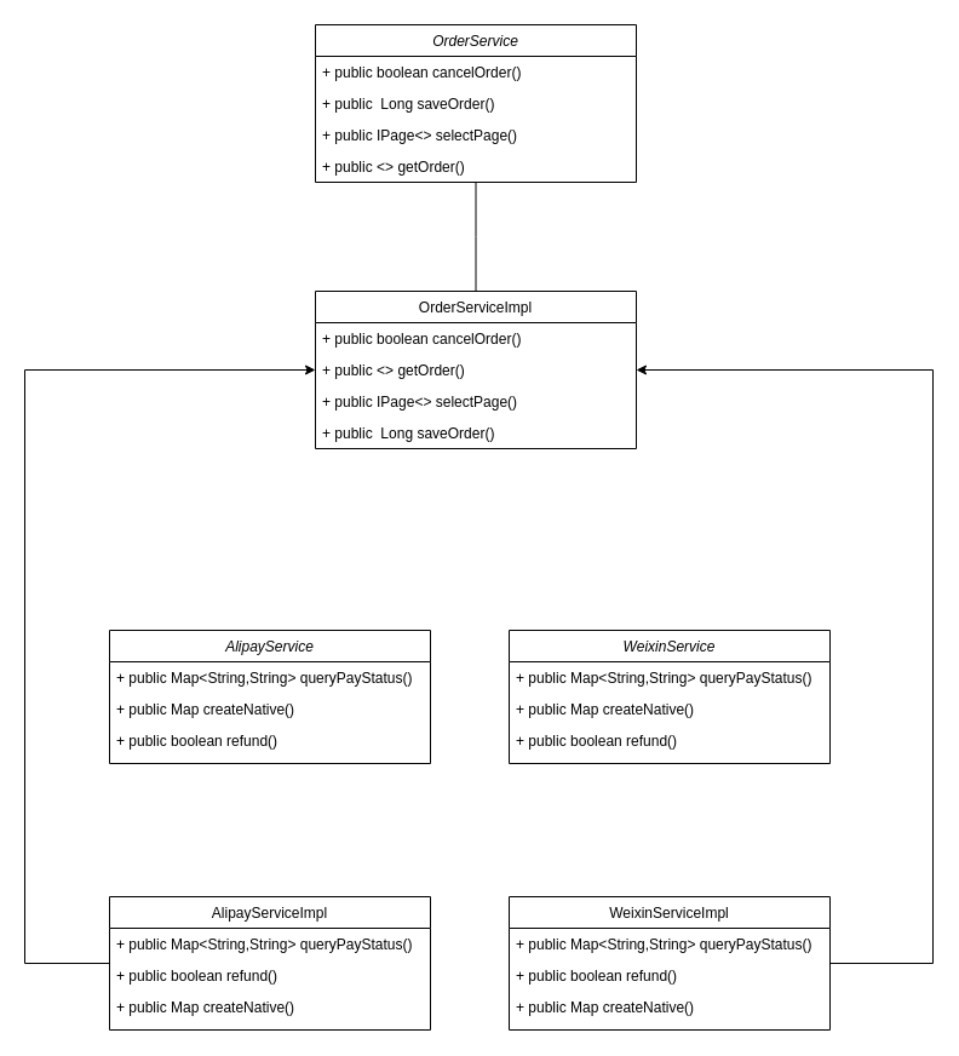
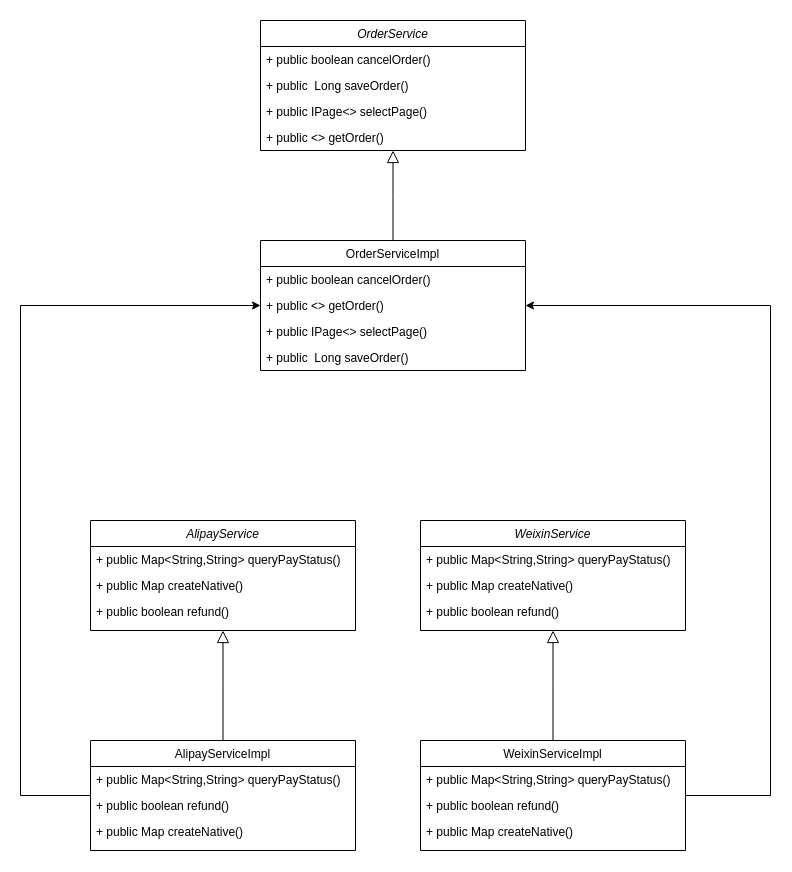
  <mxCell id="0" />
  <mxCell id="1" parent="0" />
  <mxCell id="2" value="AlipayService" style="swimlane;fontStyle=2;align=center;verticalAlign=top;childLayout=stackLayout;horizontal=1;startSize=26;horizontalStack=0;resizeParent=1;resizeLast=0;collapsible=1;marginBottom=0;rounded=0;shadow=0;strokeWidth=1;" vertex="1" parent="1"><mxGeometry x="90" y="520" width="265" height="110" as="geometry"><mxRectangle x="230" y="140" width="160" height="26" as="alternateBounds" /></mxGeometry></mxCell>
  <mxCell id="3" value="+ public Map&lt;String,String&gt; queryPayStatus()" style="text;align=left;verticalAlign=top;spacingLeft=4;spacingRight=4;overflow=hidden;rotatable=0;points=[[0,0.5],[1,0.5]];portConstraint=eastwest;" vertex="1" parent="2"><mxGeometry y="26" width="265" height="26" as="geometry" /></mxCell>
  <mxCell id="4" value="+ public Map createNative()" style="text;align=left;verticalAlign=top;spacingLeft=4;spacingRight=4;overflow=hidden;rotatable=0;points=[[0,0.5],[1,0.5]];portConstraint=eastwest;rounded=0;shadow=0;html=0;" vertex="1" parent="2"><mxGeometry y="52" width="265" height="26" as="geometry" /></mxCell>
  <mxCell id="5" value="+ public boolean refund()" style="text;align=left;verticalAlign=top;spacingLeft=4;spacingRight=4;overflow=hidden;rotatable=0;points=[[0,0.5],[1,0.5]];portConstraint=eastwest;rounded=0;shadow=0;html=0;" vertex="1" parent="2"><mxGeometry y="78" width="265" height="26" as="geometry" /></mxCell>
  <mxCell id="6" style="edgeStyle=orthogonalEdgeStyle;rounded=0;orthogonalLoop=1;jettySize=auto;html=1;entryX=0;entryY=0.5;entryDx=0;entryDy=0;" edge="1" parent="1" source="7" target="29"><mxGeometry relative="1" as="geometry"><Array as="points"><mxPoint x="20" y="795" /><mxPoint x="20" y="305" /></Array></mxGeometry></mxCell>
  <mxCell id="7" value="AlipayServiceImpl" style="swimlane;fontStyle=0;align=center;verticalAlign=top;childLayout=stackLayout;horizontal=1;startSize=26;horizontalStack=0;resizeParent=1;resizeLast=0;collapsible=1;marginBottom=0;rounded=0;shadow=0;strokeWidth=1;" vertex="1" parent="1"><mxGeometry x="90" y="740" width="265" height="110" as="geometry"><mxRectangle x="130" y="380" width="160" height="26" as="alternateBounds" /></mxGeometry></mxCell>
  <mxCell id="8" value="+ public Map&lt;String,String&gt; queryPayStatus()" style="text;align=left;verticalAlign=top;spacingLeft=4;spacingRight=4;overflow=hidden;rotatable=0;points=[[0,0.5],[1,0.5]];portConstraint=eastwest;" vertex="1" parent="7"><mxGeometry y="26" width="265" height="26" as="geometry" /></mxCell>
  <mxCell id="9" value="+ public boolean refund()" style="text;align=left;verticalAlign=top;spacingLeft=4;spacingRight=4;overflow=hidden;rotatable=0;points=[[0,0.5],[1,0.5]];portConstraint=eastwest;rounded=0;shadow=0;html=0;" vertex="1" parent="7"><mxGeometry y="52" width="265" height="26" as="geometry" /></mxCell>
  <mxCell id="10" value="+ public Map createNative()" style="text;align=left;verticalAlign=top;spacingLeft=4;spacingRight=4;overflow=hidden;rotatable=0;points=[[0,0.5],[1,0.5]];portConstraint=eastwest;rounded=0;shadow=0;html=0;" vertex="1" parent="7"><mxGeometry y="78" width="265" height="26" as="geometry" /></mxCell>
+ <mxCell id="11" value="" style="endArrow=block;endSize=10;endFill=0;shadow=0;strokeWidth=1;rounded=0;edgeStyle=elbowEdgeStyle;elbow=vertical;" edge="1" parent="1" source="7" target="2"><mxGeometry width="160" relative="1" as="geometry"><mxPoint x="65" y="613" as="sourcePoint" /><mxPoint x="65" y="613" as="targetPoint" /></mxGeometry></mxCell>
  <mxCell id="12" value="WeixinService" style="swimlane;fontStyle=2;align=center;verticalAlign=top;childLayout=stackLayout;horizontal=1;startSize=26;horizontalStack=0;resizeParent=1;resizeLast=0;collapsible=1;marginBottom=0;rounded=0;shadow=0;strokeWidth=1;" vertex="1" parent="1"><mxGeometry x="420" y="520" width="265" height="110" as="geometry"><mxRectangle x="230" y="140" width="160" height="26" as="alternateBounds" /></mxGeometry></mxCell>
  <mxCell id="13" value="+ public Map&lt;String,String&gt; queryPayStatus()" style="text;align=left;verticalAlign=top;spacingLeft=4;spacingRight=4;overflow=hidden;rotatable=0;points=[[0,0.5],[1,0.5]];portConstraint=eastwest;" vertex="1" parent="12"><mxGeometry y="26" width="265" height="26" as="geometry" /></mxCell>
  <mxCell id="14" value="+ public Map createNative()" style="text;align=left;verticalAlign=top;spacingLeft=4;spacingRight=4;overflow=hidden;rotatable=0;points=[[0,0.5],[1,0.5]];portConstraint=eastwest;rounded=0;shadow=0;html=0;" vertex="1" parent="12"><mxGeometry y="52" width="265" height="26" as="geometry" /></mxCell>
  <mxCell id="15" value="+ public boolean refund()" style="text;align=left;verticalAlign=top;spacingLeft=4;spacingRight=4;overflow=hidden;rotatable=0;points=[[0,0.5],[1,0.5]];portConstraint=eastwest;rounded=0;shadow=0;html=0;" vertex="1" parent="12"><mxGeometry y="78" width="265" height="26" as="geometry" /></mxCell>
  <mxCell id="16" style="edgeStyle=orthogonalEdgeStyle;rounded=0;orthogonalLoop=1;jettySize=auto;html=1;entryX=1;entryY=0.5;entryDx=0;entryDy=0;" edge="1" parent="1" source="17" target="29"><mxGeometry relative="1" as="geometry"><Array as="points"><mxPoint x="770" y="795" /><mxPoint x="770" y="305" /></Array></mxGeometry></mxCell>
  <mxCell id="17" value="WeixinServiceImpl" style="swimlane;fontStyle=0;align=center;verticalAlign=top;childLayout=stackLayout;horizontal=1;startSize=26;horizontalStack=0;resizeParent=1;resizeLast=0;collapsible=1;marginBottom=0;rounded=0;shadow=0;strokeWidth=1;" vertex="1" parent="1"><mxGeometry x="420" y="740" width="265" height="110" as="geometry"><mxRectangle x="130" y="380" width="160" height="26" as="alternateBounds" /></mxGeometry></mxCell>
  <mxCell id="18" value="+ public Map&lt;String,String&gt; queryPayStatus()" style="text;align=left;verticalAlign=top;spacingLeft=4;spacingRight=4;overflow=hidden;rotatable=0;points=[[0,0.5],[1,0.5]];portConstraint=eastwest;" vertex="1" parent="17"><mxGeometry y="26" width="265" height="26" as="geometry" /></mxCell>
  <mxCell id="19" value="+ public boolean refund()" style="text;align=left;verticalAlign=top;spacingLeft=4;spacingRight=4;overflow=hidden;rotatable=0;points=[[0,0.5],[1,0.5]];portConstraint=eastwest;rounded=0;shadow=0;html=0;" vertex="1" parent="17"><mxGeometry y="52" width="265" height="26" as="geometry" /></mxCell>
  <mxCell id="20" value="+ public Map createNative()" style="text;align=left;verticalAlign=top;spacingLeft=4;spacingRight=4;overflow=hidden;rotatable=0;points=[[0,0.5],[1,0.5]];portConstraint=eastwest;rounded=0;shadow=0;html=0;" vertex="1" parent="17"><mxGeometry y="78" width="265" height="26" as="geometry" /></mxCell>
+ <mxCell id="21" value="" style="endArrow=block;endSize=10;endFill=0;shadow=0;strokeWidth=1;rounded=0;edgeStyle=elbowEdgeStyle;elbow=vertical;" edge="1" parent="1" source="17" target="12"><mxGeometry width="160" relative="1" as="geometry"><mxPoint x="395" y="613" as="sourcePoint" /><mxPoint x="395" y="613" as="targetPoint" /></mxGeometry></mxCell>
  <mxCell id="22" value="OrderService" style="swimlane;fontStyle=2;align=center;verticalAlign=top;childLayout=stackLayout;horizontal=1;startSize=26;horizontalStack=0;resizeParent=1;resizeLast=0;collapsible=1;marginBottom=0;rounded=0;shadow=0;strokeWidth=1;" vertex="1" parent="1"><mxGeometry x="260" y="20" width="265" height="130" as="geometry"><mxRectangle x="230" y="140" width="160" height="26" as="alternateBounds" /></mxGeometry></mxCell>
  <mxCell id="23" value="+ public boolean cancelOrder()" style="text;align=left;verticalAlign=top;spacingLeft=4;spacingRight=4;overflow=hidden;rotatable=0;points=[[0,0.5],[1,0.5]];portConstraint=eastwest;" vertex="1" parent="22"><mxGeometry y="26" width="265" height="26" as="geometry" /></mxCell>
  <mxCell id="24" value="+ public  Long saveOrder()" style="text;align=left;verticalAlign=top;spacingLeft=4;spacingRight=4;overflow=hidden;rotatable=0;points=[[0,0.5],[1,0.5]];portConstraint=eastwest;rounded=0;shadow=0;html=0;" vertex="1" parent="22"><mxGeometry y="52" width="265" height="26" as="geometry" /></mxCell>
  <mxCell id="25" value="+ public IPage&lt;&gt; selectPage()" style="text;align=left;verticalAlign=top;spacingLeft=4;spacingRight=4;overflow=hidden;rotatable=0;points=[[0,0.5],[1,0.5]];portConstraint=eastwest;" vertex="1" parent="22"><mxGeometry y="78" width="265" height="26" as="geometry" /></mxCell>
  <mxCell id="26" value="+ public &lt;&gt; getOrder()" style="text;align=left;verticalAlign=top;spacingLeft=4;spacingRight=4;overflow=hidden;rotatable=0;points=[[0,0.5],[1,0.5]];portConstraint=eastwest;rounded=0;shadow=0;html=0;" vertex="1" parent="22"><mxGeometry y="104" width="265" height="26" as="geometry" /></mxCell>
  <mxCell id="27" value="OrderServiceImpl" style="swimlane;fontStyle=0;align=center;verticalAlign=top;childLayout=stackLayout;horizontal=1;startSize=26;horizontalStack=0;resizeParent=1;resizeLast=0;collapsible=1;marginBottom=0;rounded=0;shadow=0;strokeWidth=1;" vertex="1" parent="1"><mxGeometry x="260" y="240" width="265" height="130" as="geometry"><mxRectangle x="130" y="380" width="160" height="26" as="alternateBounds" /></mxGeometry></mxCell>
  <mxCell id="28" value="+ public boolean cancelOrder()" style="text;align=left;verticalAlign=top;spacingLeft=4;spacingRight=4;overflow=hidden;rotatable=0;points=[[0,0.5],[1,0.5]];portConstraint=eastwest;" vertex="1" parent="27"><mxGeometry y="26" width="265" height="26" as="geometry" /></mxCell>
  <mxCell id="29" value="+ public &lt;&gt; getOrder()" style="text;align=left;verticalAlign=top;spacingLeft=4;spacingRight=4;overflow=hidden;rotatable=0;points=[[0,0.5],[1,0.5]];portConstraint=eastwest;rounded=0;shadow=0;html=0;" vertex="1" parent="27"><mxGeometry y="52" width="265" height="26" as="geometry" /></mxCell>
  <mxCell id="30" value="+ public IPage&lt;&gt; selectPage()" style="text;align=left;verticalAlign=top;spacingLeft=4;spacingRight=4;overflow=hidden;rotatable=0;points=[[0,0.5],[1,0.5]];portConstraint=eastwest;" vertex="1" parent="27"><mxGeometry y="78" width="265" height="26" as="geometry" /></mxCell>
  <mxCell id="31" value="+ public  Long saveOrder()" style="text;align=left;verticalAlign=top;spacingLeft=4;spacingRight=4;overflow=hidden;rotatable=0;points=[[0,0.5],[1,0.5]];portConstraint=eastwest;rounded=0;shadow=0;html=0;" vertex="1" parent="27"><mxGeometry y="104" width="265" height="26" as="geometry" /></mxCell>
- <mxCell id="32" value="" style="endArrow=none;endSize=10;endFill=0;shadow=0;strokeWidth=1;rounded=0;edgeStyle=elbowEdgeStyle;elbow=vertical;" edge="1" parent="1" source="27" target="22"><mxGeometry width="160" relative="1" as="geometry"><mxPoint x="215" y="113" as="sourcePoint" /><mxPoint x="215" y="113" as="targetPoint" /></mxGeometry></mxCell>
+ <mxCell id="32" value="" style="endArrow=block;endSize=10;endFill=0;shadow=0;strokeWidth=1;rounded=0;edgeStyle=elbowEdgeStyle;elbow=vertical;" edge="1" parent="1" source="27" target="22"><mxGeometry width="160" relative="1" as="geometry"><mxPoint x="215" y="113" as="sourcePoint" /><mxPoint x="215" y="113" as="targetPoint" /></mxGeometry></mxCell>
